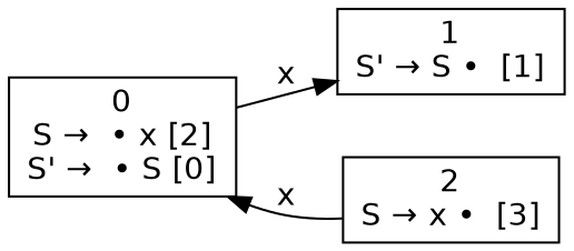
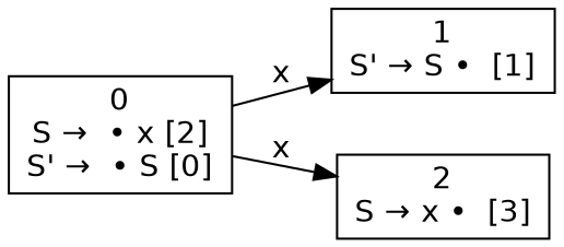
  digraph {
    rankdir=LR
    node [fontname=Helvetica shape=box]
    edge [fontname=Helvetica]
    n1 [label=<0<br />S →  • x [2]<br />S' →  • S [0]>]
    n2 [label=<1<br />S' → S •  [1]>]
    n3 [label=<2<br />S → x •  [3]>]
    n1 -> n2 [label=x]
-   n3 -> n1 [label=x]
+   n1 -> n3 [label=x]
  }
